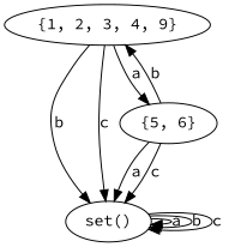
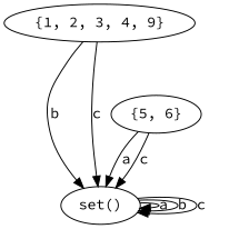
  digraph {
    fontname="Source Code Pro"
    node [fontname="Source Code Pro"]
    edge [fontname="Source Code Pro"]
    n1 [label="set()"]
    n2 [label="{1, 2, 3, 4, 9}"]
    n3 [label="{5, 6}"]
    n1 -> n1 [label=a]
    n1 -> n1 [label=b]
    n1 -> n1 [label=c]
    n2 -> n1 [label=b]
    n2 -> n1 [label=c]
-   n2 -> n3 [label=a]
    n3 -> n1 [label=a]
    n3 -> n1 [label=c]
-   n3 -> n2 [label=b]
  }
